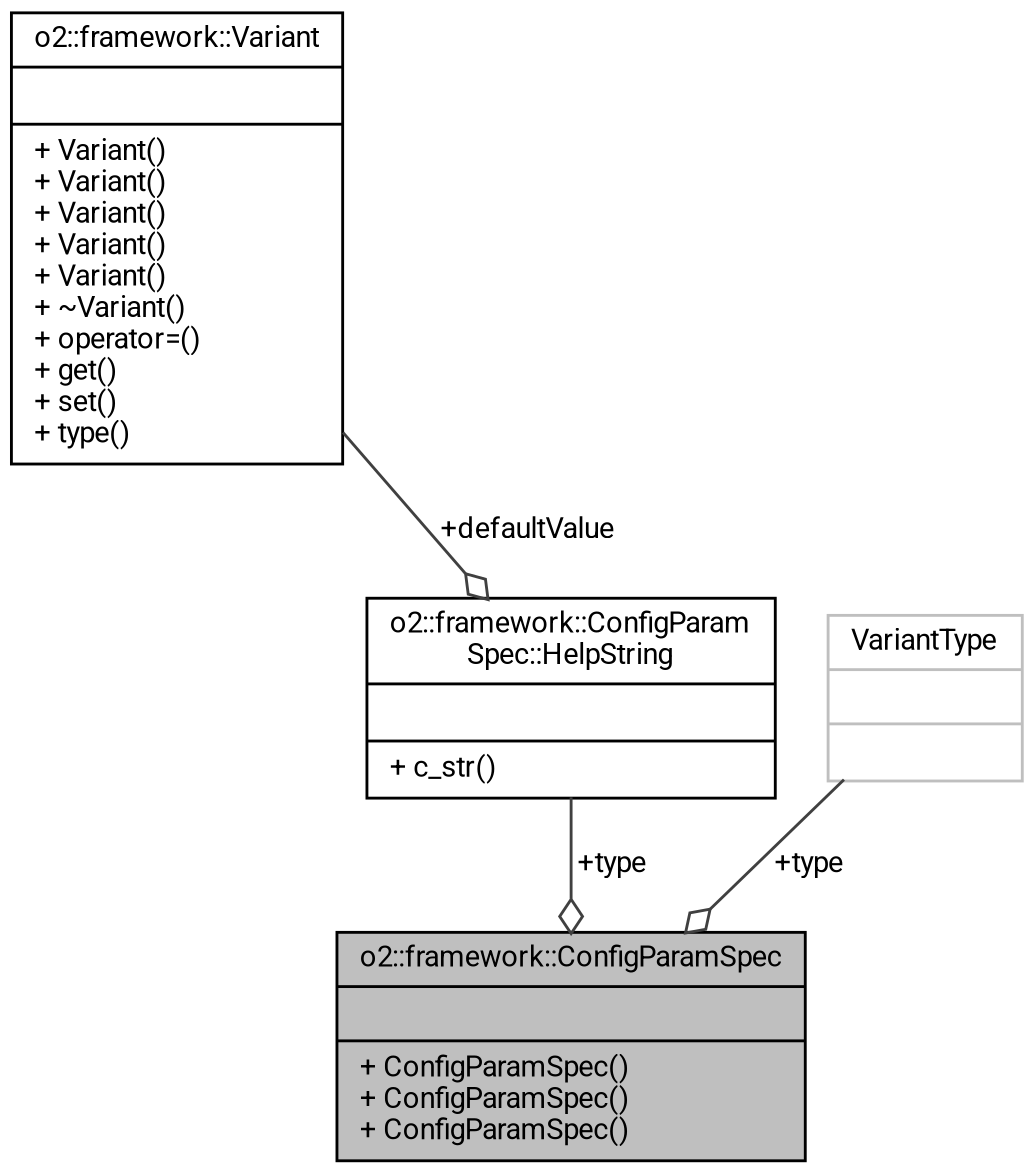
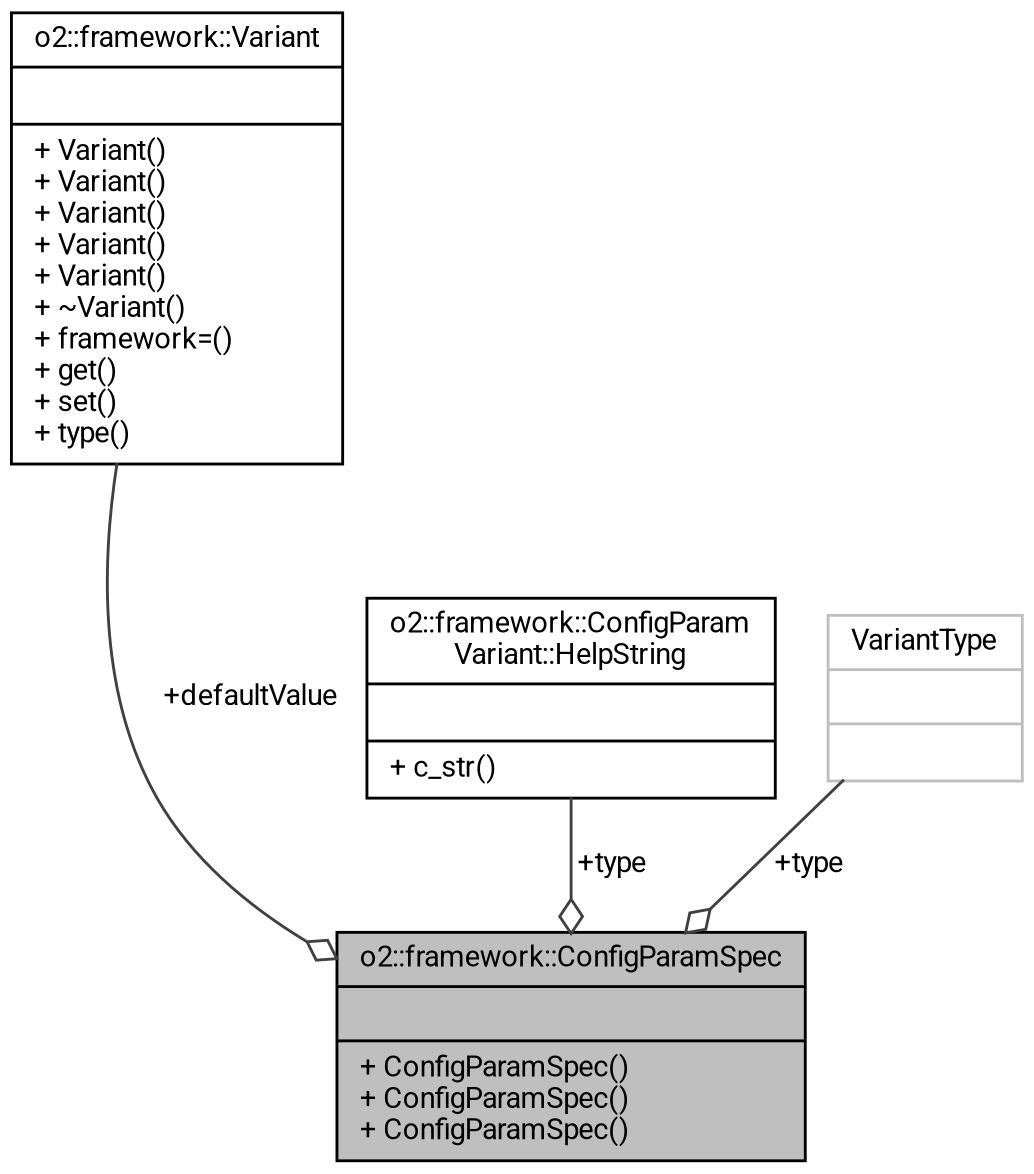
  digraph {
    fontname=Roboto
    node [color=black fontname=Roboto fontsize=10 shape=record]
    edge [arrowhead=odiamond color=grey25 fontname=Roboto fontsize=10 labelfontname=Helvetica labelfontsize=10 style=solid]
    n1 [fillcolor=grey75 fontcolor=black height=0.2 label="{o2::framework::ConfigParamSpec\n||+ ConfigParamSpec()\l+ ConfigParamSpec()\l+ ConfigParamSpec()\l}" style=filled width=0.4]
-   n2 [height=0.2 label="{o2::framework::ConfigParam\lSpec::HelpString\n||+ c_str()\l}" width=0.4]
+   n2 [height=0.2 label="{o2::framework::ConfigParam\lVariant::HelpString\n||+ c_str()\l}" width=0.4]
    n3 [color=grey75 height=0.2 label="{VariantType\n||}" width=0.4]
-   n4 [height=0.2 label="{o2::framework::Variant\n||+ Variant()\l+ Variant()\l+ Variant()\l+ Variant()\l+ Variant()\l+ ~Variant()\l+ operator=()\l+ get()\l+ set()\l+ type()\l}" width=0.4]
+   n4 [height=0.2 label="{o2::framework::Variant\n||+ Variant()\l+ Variant()\l+ Variant()\l+ Variant()\l+ Variant()\l+ ~Variant()\l+ framework=()\l+ get()\l+ set()\l+ type()\l}" width=0.4]
    n2 -> n1 [label=" +type"]
    n3 -> n1 [label=" +type"]
-   n4 -> n2 [label=" +defaultValue"]
+   n4 -> n1 [label=" +defaultValue"]
  }
